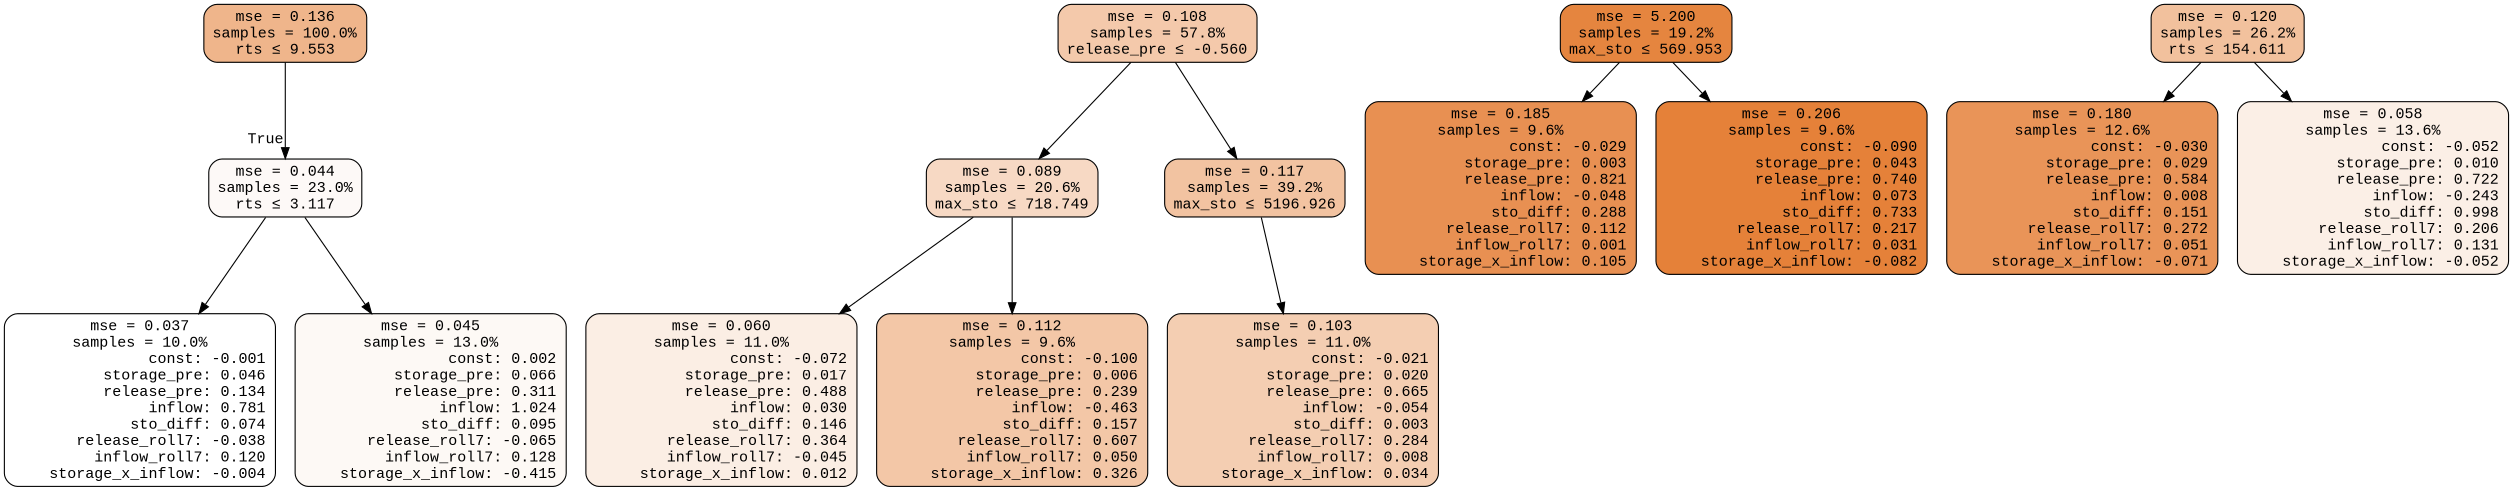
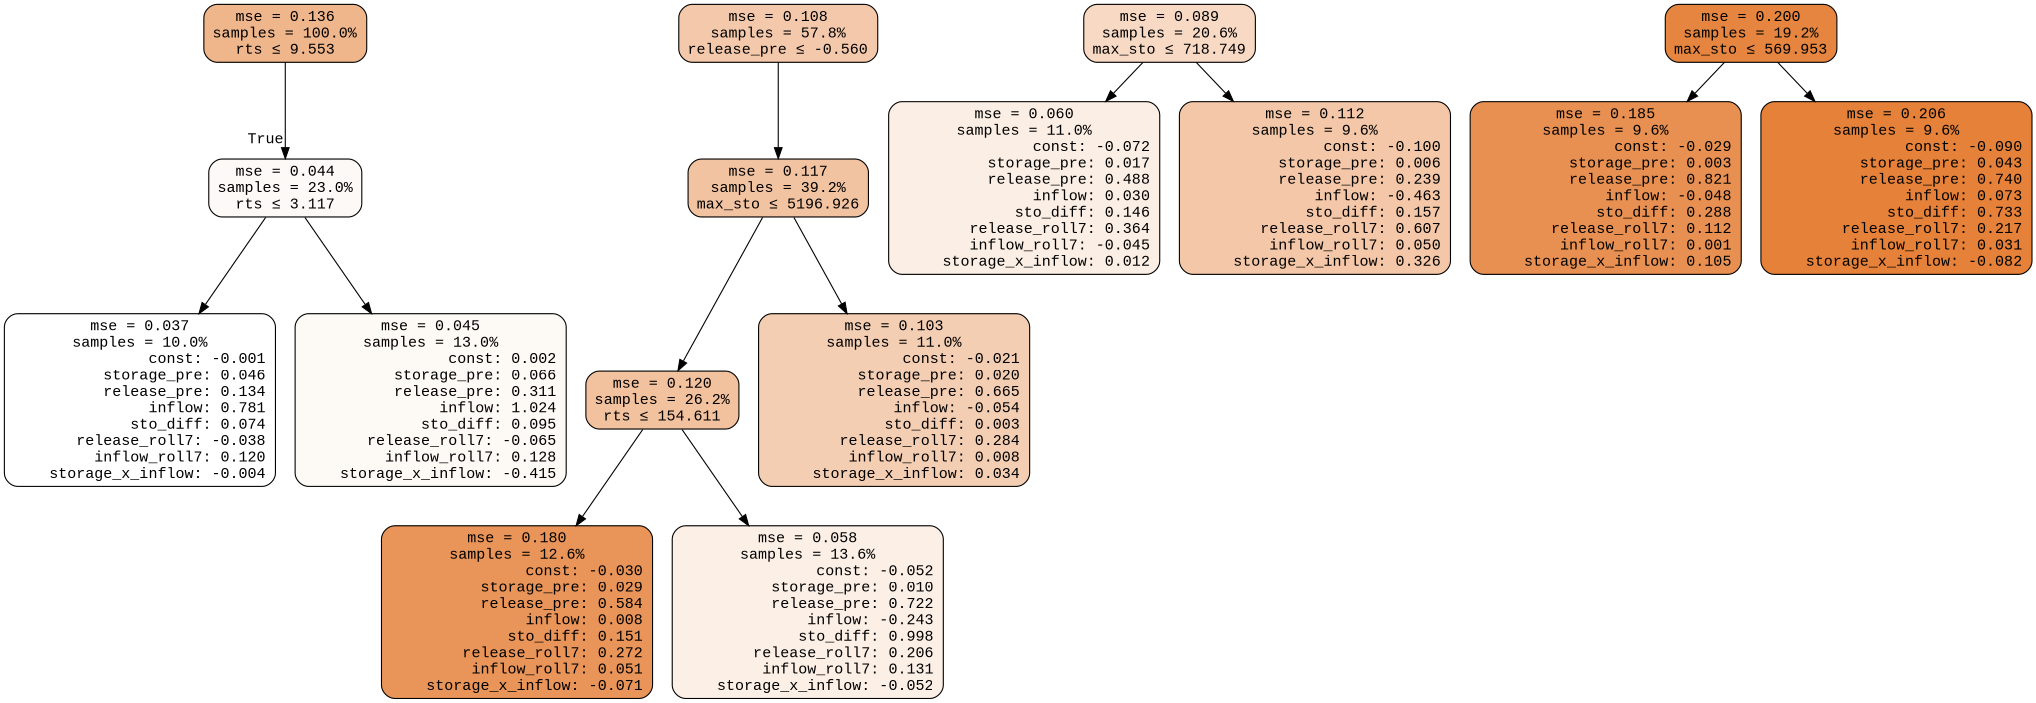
  digraph {
    fontname="Liberation Mono"
    node [color=black fontname="Liberation Mono" shape=rectangle style="filled, rounded"]
    edge [fontname="Liberation Mono"]
    n1 [fillcolor="#efb58b" label="mse = 0.136\nsamples = 100.0%\nrts &le; 9.553"]
    n2 [fillcolor="#fdf9f7" label="mse = 0.044\nsamples = 23.0%\nrts &le; 3.117"]
    n3 [fillcolor="#ffffff" label="mse = 0.037\nsamples = 10.0%\n               const: -0.001\n          storage_pre: 0.046\n          release_pre: 0.134\n               inflow: 0.781\n             sto_diff: 0.074\n       release_roll7: -0.038\n         inflow_roll7: 0.120\n    storage_x_inflow: -0.004"]
    n4 [fillcolor="#fdf9f5" label="mse = 0.045\nsamples = 13.0%\n                const: 0.002\n          storage_pre: 0.066\n          release_pre: 0.311\n               inflow: 1.024\n             sto_diff: 0.095\n       release_roll7: -0.065\n         inflow_roll7: 0.128\n    storage_x_inflow: -0.415"]
    n5 [fillcolor="#f4c9ab" label="mse = 0.108\nsamples = 57.8%\nrelease_pre &le; -0.560"]
    n6 [fillcolor="#f7d9c4" label="mse = 0.089\nsamples = 20.6%\nmax_sto &le; 718.749"]
    n7 [fillcolor="#f2c3a1" label="mse = 0.117\nsamples = 39.2%\nmax_sto &le; 5196.926"]
-   n8 [fillcolor="#e5853f" label="mse = 5.200\nsamples = 19.2%\nmax_sto &le; 569.953"]
+   n8 [fillcolor="#e5853f" label="mse = 0.200\nsamples = 19.2%\nmax_sto &le; 569.953"]
    n9 [fillcolor="#e89052" label="mse = 0.185\nsamples = 9.6%\n               const: -0.029\n          storage_pre: 0.003\n          release_pre: 0.821\n              inflow: -0.048\n             sto_diff: 0.288\n        release_roll7: 0.112\n         inflow_roll7: 0.001\n     storage_x_inflow: 0.105"]
    n10 [fillcolor="#e58139" label="mse = 0.206\nsamples = 9.6%\n               const: -0.090\n          storage_pre: 0.043\n          release_pre: 0.740\n               inflow: 0.073\n             sto_diff: 0.733\n        release_roll7: 0.217\n         inflow_roll7: 0.031\n    storage_x_inflow: -0.082"]
    n11 [fillcolor="#fbeee4" label="mse = 0.060\nsamples = 11.0%\n               const: -0.072\n          storage_pre: 0.017\n          release_pre: 0.488\n               inflow: 0.030\n             sto_diff: 0.146\n        release_roll7: 0.364\n        inflow_roll7: -0.045\n     storage_x_inflow: 0.012"]
    n12 [fillcolor="#f3c7a7" label="mse = 0.112\nsamples = 9.6%\n               const: -0.100\n          storage_pre: 0.006\n          release_pre: 0.239\n              inflow: -0.463\n             sto_diff: 0.157\n        release_roll7: 0.607\n         inflow_roll7: 0.050\n     storage_x_inflow: 0.326"]
    n13 [fillcolor="#f2c19d" label="mse = 0.120\nsamples = 26.2%\nrts &le; 154.611"]
    n14 [fillcolor="#f4ceb2" label="mse = 0.103\nsamples = 11.0%\n               const: -0.021\n          storage_pre: 0.020\n          release_pre: 0.665\n              inflow: -0.054\n             sto_diff: 0.003\n        release_roll7: 0.284\n         inflow_roll7: 0.008\n     storage_x_inflow: 0.034"]
    n15 [fillcolor="#e99458" label="mse = 0.180\nsamples = 12.6%\n               const: -0.030\n          storage_pre: 0.029\n          release_pre: 0.584\n               inflow: 0.008\n             sto_diff: 0.151\n        release_roll7: 0.272\n         inflow_roll7: 0.051\n    storage_x_inflow: -0.071"]
    n16 [fillcolor="#fbefe6" label="mse = 0.058\nsamples = 13.6%\n               const: -0.052\n          storage_pre: 0.010\n          release_pre: 0.722\n              inflow: -0.243\n             sto_diff: 0.998\n        release_roll7: 0.206\n         inflow_roll7: 0.131\n    storage_x_inflow: -0.052"]
    n1 -> n2 [headlabel=True labelangle=45 labeldistance=2.5]
    n2 -> n3
    n2 -> n4
-   n5 -> n6
    n5 -> n7
    n6 -> n11
    n6 -> n12
+   n7 -> n13
    n7 -> n14
    n8 -> n9
    n8 -> n10
    n13 -> n15
    n13 -> n16
  }
